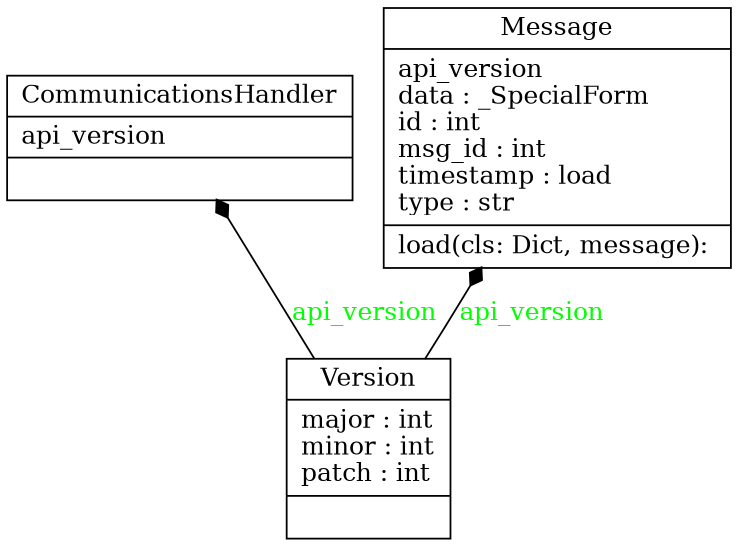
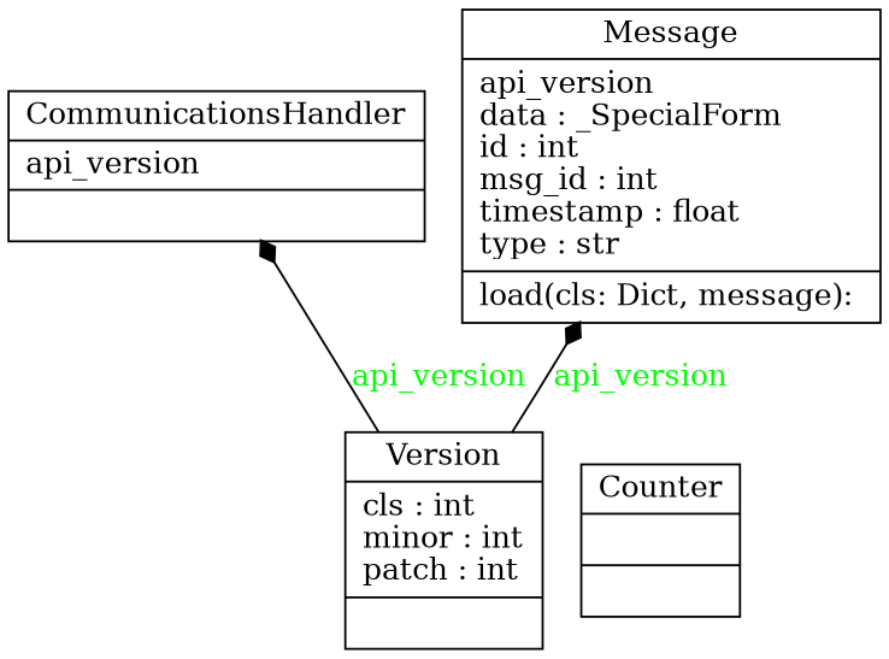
  digraph {
    rankdir=BT
    node [color=black fontcolor=black shape=record style=solid]
    edge [arrowhead=diamond arrowtail=none fontcolor=green style=solid]
    n1 [label="{CommunicationsHandler|api_version\l|}"]
-   n3 [label="{Message|api_version\ldata : _SpecialForm\lid : int\lmsg_id : int\ltimestamp : load\ltype : str\l|load(cls: Dict, message): \l}"]
-   n4 [label="{Version|major : int\lminor : int\lpatch : int\l|}"]
+   n2 [label="{Counter|\l|}"]
+   n3 [label="{Message|api_version\ldata : _SpecialForm\lid : int\lmsg_id : int\ltimestamp : float\ltype : str\l|load(cls: Dict, message): \l}"]
+   n4 [label="{Version|cls : int\lminor : int\lpatch : int\l|}"]
    n4 -> n1 [label=api_version]
    n4 -> n3 [label=api_version]
  }
